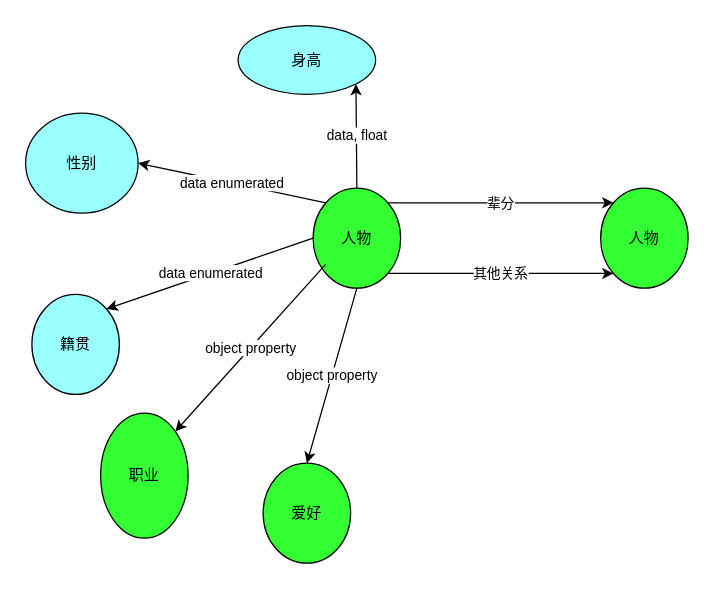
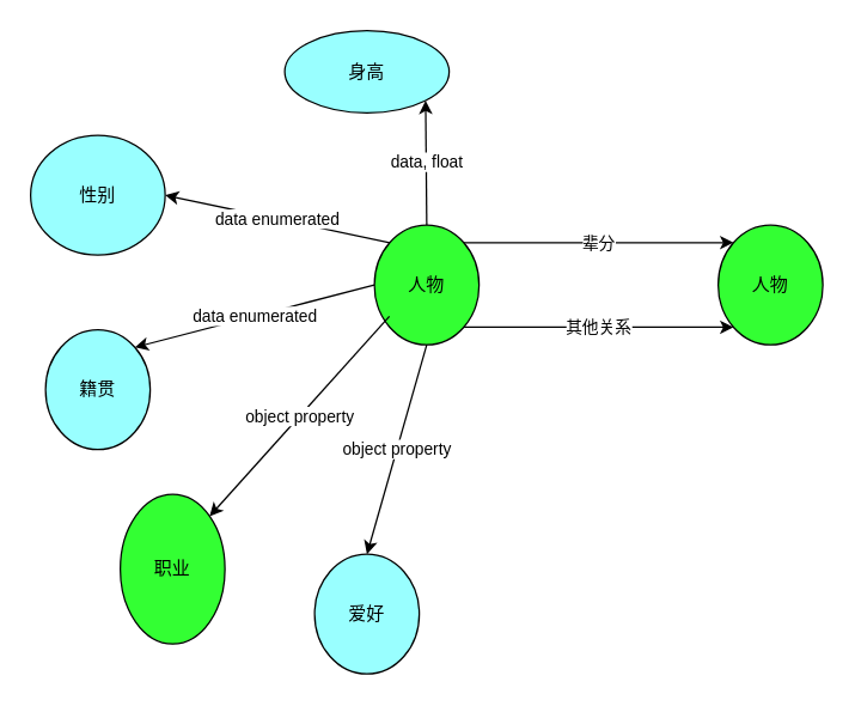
  <mxCell id="0" />
  <mxCell id="1" parent="0" />
  <mxCell id="2" value="人物" style="ellipse;whiteSpace=wrap;html=1;fillColor=#33FF33;" vertex="1" parent="1"><mxGeometry x="250" y="150" width="70" height="80" as="geometry" /></mxCell>
  <mxCell id="3" value="人物" style="ellipse;whiteSpace=wrap;html=1;fillColor=#33FF33;" vertex="1" parent="1"><mxGeometry x="480" y="150" width="70" height="80" as="geometry" /></mxCell>
  <mxCell id="4" value="辈分" style="endArrow=classic;html=1;rounded=0;exitX=1;exitY=0;exitDx=0;exitDy=0;entryX=0;entryY=0;entryDx=0;entryDy=0;" edge="1" parent="1" source="2" target="3"><mxGeometry width="50" height="50" relative="1" as="geometry"><mxPoint x="410" y="470" as="sourcePoint" /><mxPoint x="460" y="420" as="targetPoint" /></mxGeometry></mxCell>
  <mxCell id="5" value="其他关系" style="endArrow=classic;html=1;rounded=0;exitX=1;exitY=1;exitDx=0;exitDy=0;entryX=0;entryY=1;entryDx=0;entryDy=0;" edge="1" parent="1" source="2" target="3"><mxGeometry width="50" height="50" relative="1" as="geometry"><mxPoint x="410" y="470" as="sourcePoint" /><mxPoint x="460" y="420" as="targetPoint" /></mxGeometry></mxCell>
  <mxCell id="6" value="性别" style="ellipse;whiteSpace=wrap;html=1;fillColor=#99FFFF;" vertex="1" parent="1"><mxGeometry x="20" y="90" width="90" height="80" as="geometry" /></mxCell>
- <mxCell id="7" value="籍贯" style="ellipse;whiteSpace=wrap;html=1;fillColor=#99FFFF;" vertex="1" parent="1"><mxGeometry x="25" y="235" width="70" height="80" as="geometry" /></mxCell>
+ <mxCell id="7" value="籍贯" style="ellipse;whiteSpace=wrap;html=1;fillColor=#99FFFF;" vertex="1" parent="1"><mxGeometry x="30" y="220" width="70" height="80" as="geometry" /></mxCell>
  <mxCell id="8" value="职业" style="ellipse;whiteSpace=wrap;html=1;fillColor=#33FF33;" vertex="1" parent="1"><mxGeometry x="80" y="330" width="70" height="100" as="geometry" /></mxCell>
- <mxCell id="9" value="爱好" style="ellipse;whiteSpace=wrap;html=1;fillColor=#33FF33;" vertex="1" parent="1"><mxGeometry x="210" y="370" width="70" height="80" as="geometry" /></mxCell>
+ <mxCell id="9" value="爱好" style="ellipse;whiteSpace=wrap;html=1;fillColor=#99ffff;" vertex="1" parent="1"><mxGeometry x="210" y="370" width="70" height="80" as="geometry" /></mxCell>
  <mxCell id="10" value="object property" style="endArrow=classic;html=1;rounded=0;exitX=0.5;exitY=1;exitDx=0;exitDy=0;entryX=0.5;entryY=0;entryDx=0;entryDy=0;" edge="1" parent="1" source="2" target="9"><mxGeometry width="50" height="50" relative="1" as="geometry"><mxPoint x="240" y="450" as="sourcePoint" /><mxPoint x="290" y="400" as="targetPoint" /></mxGeometry></mxCell>
  <mxCell id="11" value="data enumerated" style="endArrow=classic;html=1;rounded=0;exitX=0;exitY=0;exitDx=0;exitDy=0;entryX=1;entryY=0.5;entryDx=0;entryDy=0;" edge="1" parent="1" source="2" target="6"><mxGeometry width="50" height="50" relative="1" as="geometry"><mxPoint x="240" y="450" as="sourcePoint" /><mxPoint x="290" y="400" as="targetPoint" /></mxGeometry></mxCell>
  <mxCell id="12" value="data enumerated" style="endArrow=classic;html=1;rounded=0;exitX=0;exitY=0.5;exitDx=0;exitDy=0;entryX=1;entryY=0;entryDx=0;entryDy=0;" edge="1" parent="1" source="2" target="7"><mxGeometry width="50" height="50" relative="1" as="geometry"><mxPoint x="240" y="450" as="sourcePoint" /><mxPoint x="290" y="400" as="targetPoint" /></mxGeometry></mxCell>
  <mxCell id="13" value="身高" style="ellipse;whiteSpace=wrap;html=1;fillColor=#99FFFF;" vertex="1" parent="1"><mxGeometry x="190" y="20" width="110" height="55" as="geometry" /></mxCell>
  <mxCell id="14" value="data, float" style="endArrow=classic;html=1;rounded=0;entryX=1;entryY=1;entryDx=0;entryDy=0;exitX=0.5;exitY=0;exitDx=0;exitDy=0;" edge="1" parent="1" source="2" target="13"><mxGeometry width="50" height="50" relative="1" as="geometry"><mxPoint x="240" y="450" as="sourcePoint" /><mxPoint x="290" y="400" as="targetPoint" /></mxGeometry></mxCell>
  <mxCell id="15" value="object property" style="endArrow=classic;html=1;rounded=0;exitX=0.143;exitY=0.763;exitDx=0;exitDy=0;exitPerimeter=0;entryX=1;entryY=0;entryDx=0;entryDy=0;" edge="1" parent="1" source="2" target="8"><mxGeometry width="50" height="50" relative="1" as="geometry"><mxPoint x="240" y="450" as="sourcePoint" /><mxPoint x="290" y="400" as="targetPoint" /></mxGeometry></mxCell>
